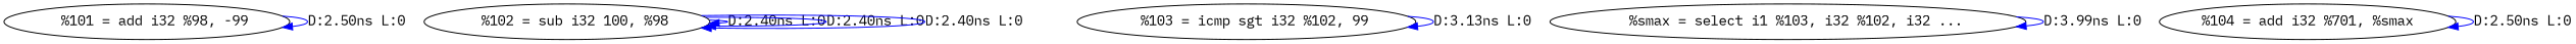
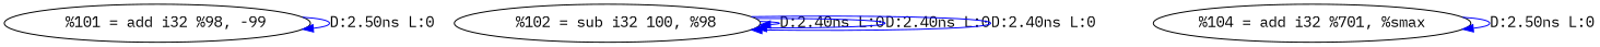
  digraph {
    fontname="IBM Plex Mono"
    node [fontname="IBM Plex Mono"]
    edge [color=blue fontname="IBM Plex Mono"]
    n1 [label="  %101 = add i32 %98, -99"]
    n2 [label="  %102 = sub i32 100, %98"]
-   n3 [label="  %103 = icmp sgt i32 %102, 99"]
-   n4 [label="  %smax = select i1 %103, i32 %102, i32 ..."]
    n5 [label="%104 = add i32 %701, %smax"]
    n1 -> n1 [label="D:2.50ns L:0"]
    n2 -> n2 [label="D:2.40ns L:0"]
    n2 -> n2 [label="D:2.40ns L:0"]
    n2 -> n2 [label="D:2.40ns L:0"]
-   n3 -> n3 [label="D:3.13ns L:0"]
-   n4 -> n4 [label="D:3.99ns L:0"]
    n5 -> n5 [label="D:2.50ns L:0"]
  }
